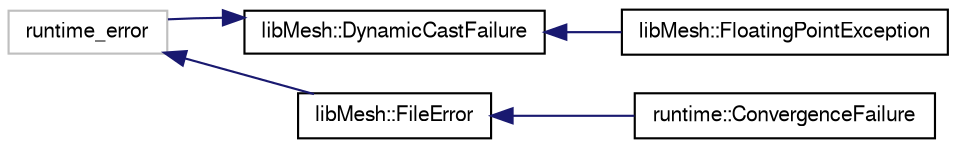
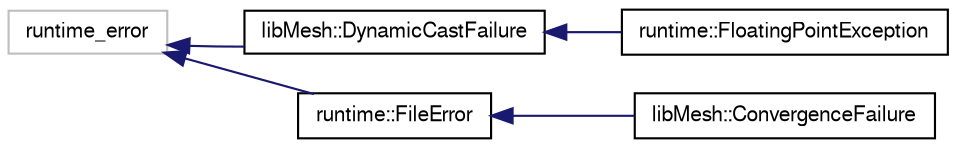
  digraph {
    rankdir=LR
    node [color=black fillcolor=white fontname=FreeSans fontsize=10 shape=record style=filled]
    edge [color=midnightblue dir=back fontname=FreeSans fontsize=10 labelfontname=FreeSans labelfontsize=10 style=solid]
    n1 [color=grey75 height=0.2 label=runtime_error width=0.4]
    n2 [height=0.2 label="libMesh::DynamicCastFailure" width=0.4]
-   n3 [height=0.2 label="libMesh::FileError" width=0.4]
-   n4 [height=0.2 label="runtime::ConvergenceFailure" width=0.4]
-   n5 [height=0.2 label="libMesh::FloatingPointException" width=0.4]
-   n2 -> n1
+   n3 [height=0.2 label="runtime::FileError" width=0.4]
+   n4 [height=0.2 label="libMesh::ConvergenceFailure" width=0.4]
+   n5 [height=0.2 label="runtime::FloatingPointException" width=0.4]
+   n1 -> n2
    n1 -> n3
    n2 -> n5
    n3 -> n4
  }
